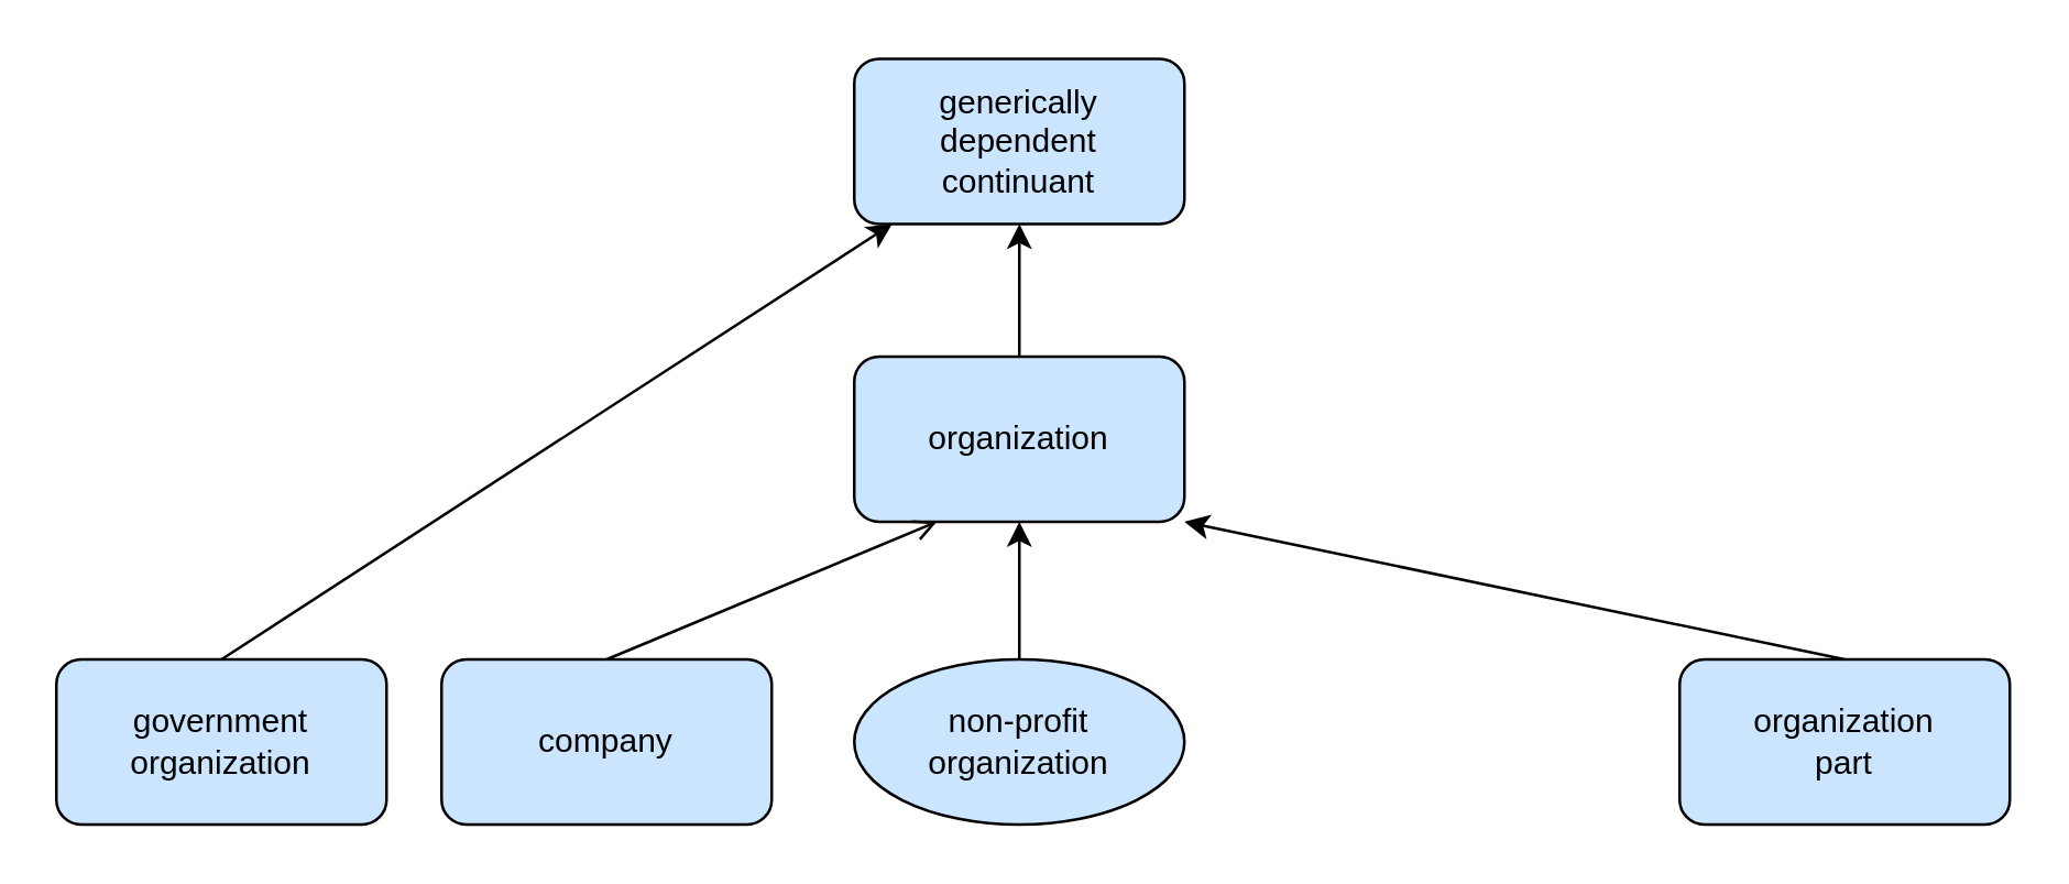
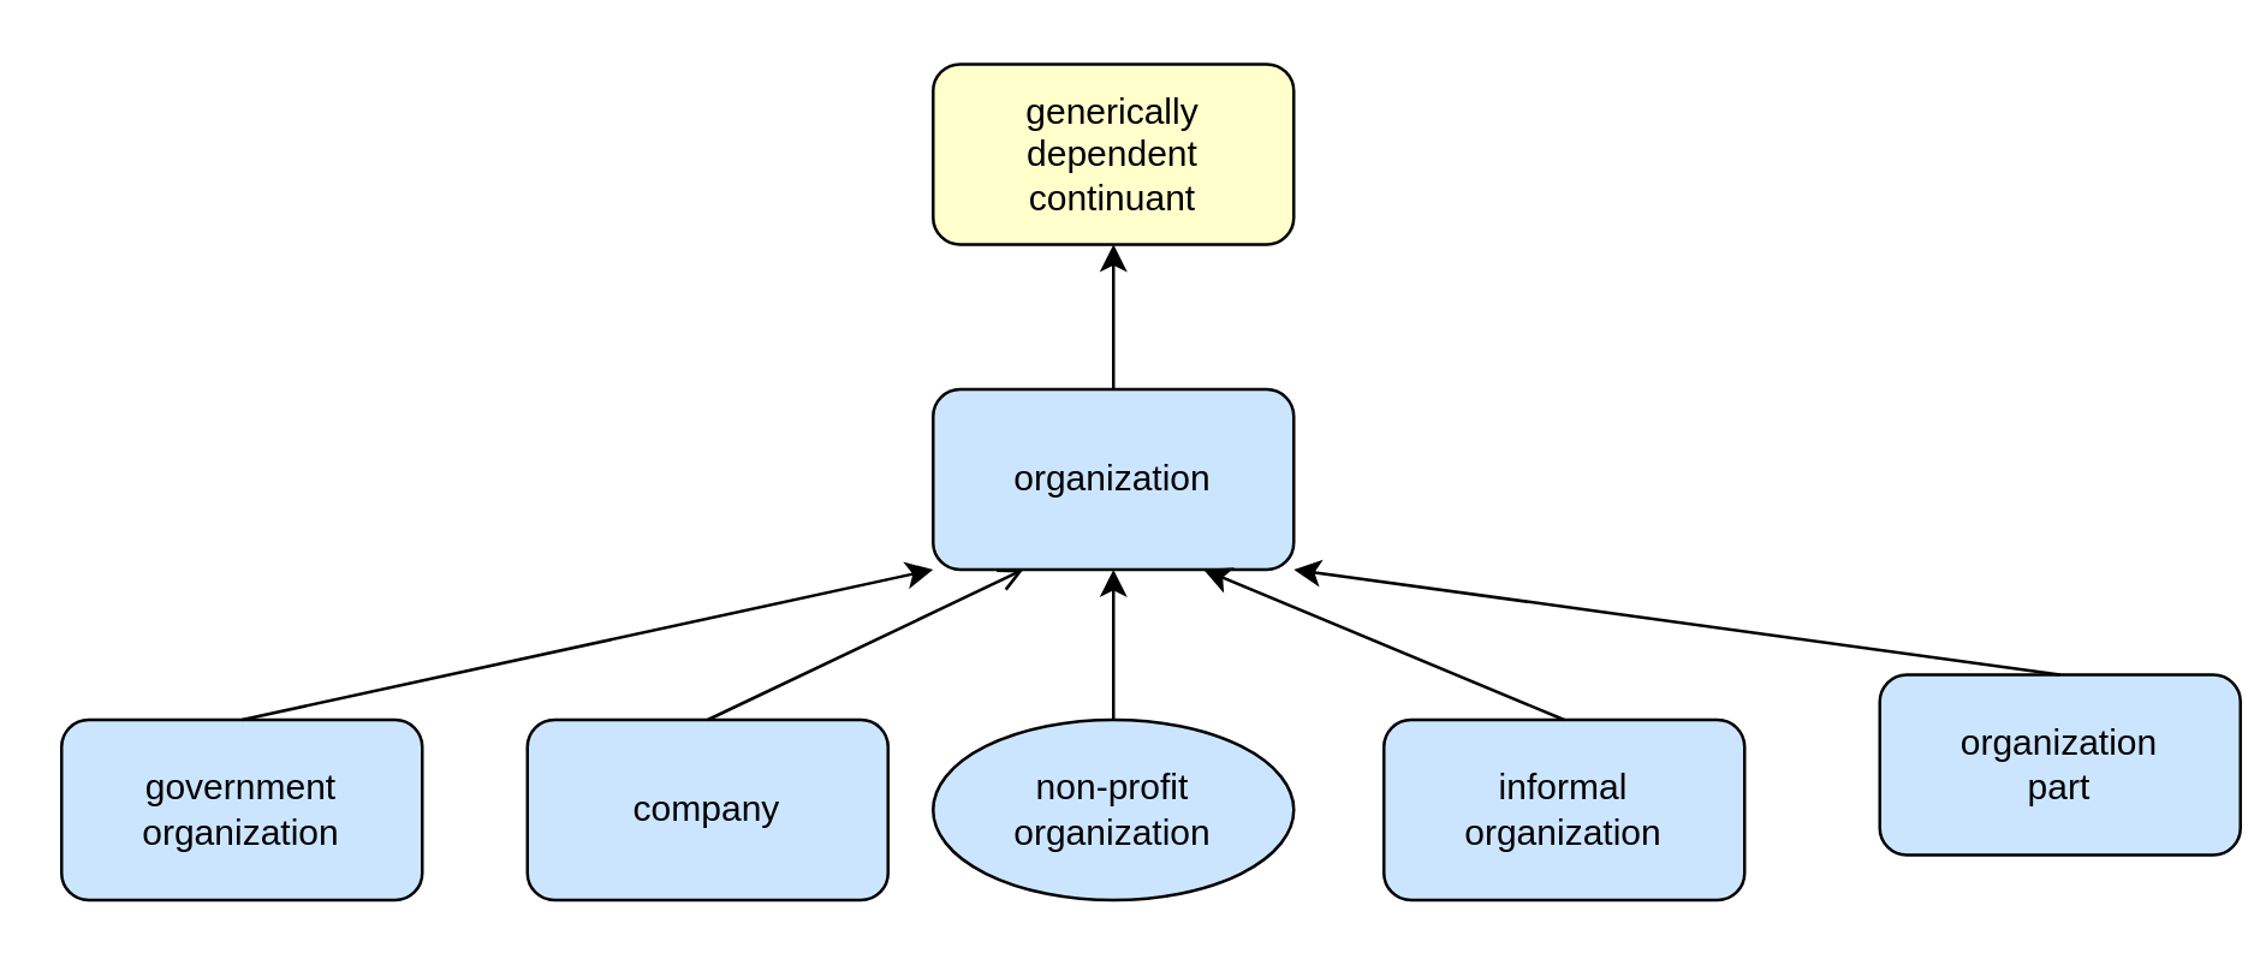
  <mxCell id="0" />
  <mxCell id="1" parent="0" />
- <mxCell id="2" value="&lt;div&gt;generically&lt;/div&gt;&lt;div&gt;dependent&lt;/div&gt;&lt;div&gt;continuant&lt;br&gt;&lt;/div&gt;" style="rounded=1;whiteSpace=wrap;html=1;fillColor=#cce5ff;" parent="1" vertex="1"><mxGeometry x="310" y="20.75" width="120" height="60" as="geometry" /></mxCell>
+ <mxCell id="2" value="&lt;div&gt;generically&lt;/div&gt;&lt;div&gt;dependent&lt;/div&gt;&lt;div&gt;continuant&lt;br&gt;&lt;/div&gt;" style="rounded=1;whiteSpace=wrap;html=1;fillColor=#FFFFCC;" parent="1" vertex="1"><mxGeometry x="310" y="20.75" width="120" height="60" as="geometry" /></mxCell>
  <mxCell id="3" value="organization" style="rounded=1;whiteSpace=wrap;html=1;fillColor=#CCE5FF;" parent="1" vertex="1"><mxGeometry x="310" y="129" width="120" height="60" as="geometry" /></mxCell>
  <mxCell id="4" value="&lt;div&gt;non-profit&lt;/div&gt;&lt;div&gt;organization&lt;br&gt;&lt;/div&gt;" style="ellipse;whiteSpace=wrap;html=1;fillColor=#CCE5FF;" vertex="1" parent="1"><mxGeometry x="310" y="239" width="120" height="60" as="geometry" /></mxCell>
- <mxCell id="5" value="company" style="rounded=1;whiteSpace=wrap;html=1;fillColor=#CCE5FF;" vertex="1" parent="1"><mxGeometry x="160" y="239" width="120" height="60" as="geometry" /></mxCell>
- <mxCell id="7" value="&lt;div&gt;organization&lt;/div&gt;&lt;div&gt;part&lt;br&gt;&lt;/div&gt;" style="rounded=1;whiteSpace=wrap;html=1;fillColor=#CCE5FF;" vertex="1" parent="1"><mxGeometry x="610" y="239" width="120" height="60" as="geometry" /></mxCell>
+ <mxCell id="5" value="company" style="rounded=1;whiteSpace=wrap;html=1;fillColor=#CCE5FF;" vertex="1" parent="1"><mxGeometry x="175" y="239" width="120" height="60" as="geometry" /></mxCell>
+ <mxCell id="6" value="&lt;div&gt;informal&lt;/div&gt;&lt;div&gt;organization&lt;br&gt;&lt;/div&gt;" style="rounded=1;whiteSpace=wrap;html=1;fillColor=#CCE5FF;" vertex="1" parent="1"><mxGeometry x="460" y="239" width="120" height="60" as="geometry" /></mxCell>
+ <mxCell id="7" value="&lt;div&gt;organization&lt;/div&gt;&lt;div&gt;part&lt;br&gt;&lt;/div&gt;" style="rounded=1;whiteSpace=wrap;html=1;fillColor=#CCE5FF;" vertex="1" parent="1"><mxGeometry x="625" y="224" width="120" height="60" as="geometry" /></mxCell>
  <mxCell id="8" value="&lt;div&gt;government&lt;/div&gt;&lt;div&gt;organization&lt;br&gt;&lt;/div&gt;" style="rounded=1;whiteSpace=wrap;html=1;fillColor=#CCE5FF;" vertex="1" parent="1"><mxGeometry x="20" y="239" width="120" height="60" as="geometry" /></mxCell>
  <mxCell id="9" value="" style="endArrow=classic;html=1;exitX=0.5;exitY=0;exitDx=0;exitDy=0;entryX=0.5;entryY=1;entryDx=0;entryDy=0;" edge="1" parent="1" source="4" target="3"><mxGeometry width="50" height="50" relative="1" as="geometry"><mxPoint x="360" y="449" as="sourcePoint" /><mxPoint x="410" y="399" as="targetPoint" /></mxGeometry></mxCell>
  <mxCell id="10" value="" style="endArrow=classic;html=1;entryX=0.5;entryY=1;entryDx=0;entryDy=0;" edge="1" parent="1" target="2"><mxGeometry width="50" height="50" relative="1" as="geometry"><mxPoint x="370" y="129" as="sourcePoint" /><mxPoint x="410" y="399" as="targetPoint" /></mxGeometry></mxCell>
- <mxCell id="11" value="" style="endArrow=classic;html=1;exitX=0.5;exitY=0;exitDx=0;exitDy=0;" edge="1" parent="1" source="8" target="2"><mxGeometry width="50" height="50" relative="1" as="geometry"><mxPoint x="360" y="449" as="sourcePoint" /><mxPoint x="410" y="399" as="targetPoint" /></mxGeometry></mxCell>
+ <mxCell id="11" value="" style="endArrow=classic;html=1;entryX=0;entryY=1;entryDx=0;entryDy=0;exitX=0.5;exitY=0;exitDx=0;exitDy=0;" edge="1" parent="1" source="8" target="3"><mxGeometry width="50" height="50" relative="1" as="geometry"><mxPoint x="360" y="449" as="sourcePoint" /><mxPoint x="410" y="399" as="targetPoint" /></mxGeometry></mxCell>
  <mxCell id="12" value="" style="endArrow=open;html=1;exitX=0.5;exitY=0;exitDx=0;exitDy=0;entryX=0.25;entryY=1;entryDx=0;entryDy=0;" edge="1" parent="1" source="5" target="3"><mxGeometry width="50" height="50" relative="1" as="geometry"><mxPoint x="360" y="449" as="sourcePoint" /><mxPoint x="410" y="399" as="targetPoint" /></mxGeometry></mxCell>
+ <mxCell id="13" value="" style="endArrow=classic;html=1;entryX=0.75;entryY=1;entryDx=0;entryDy=0;exitX=0.5;exitY=0;exitDx=0;exitDy=0;" edge="1" parent="1" source="6" target="3"><mxGeometry width="50" height="50" relative="1" as="geometry"><mxPoint x="360" y="449" as="sourcePoint" /><mxPoint x="410" y="399" as="targetPoint" /></mxGeometry></mxCell>
  <mxCell id="14" value="" style="endArrow=classic;html=1;entryX=1;entryY=1;entryDx=0;entryDy=0;exitX=0.5;exitY=0;exitDx=0;exitDy=0;" edge="1" parent="1" source="7" target="3"><mxGeometry width="50" height="50" relative="1" as="geometry"><mxPoint x="430" y="479" as="sourcePoint" /><mxPoint x="480" y="429" as="targetPoint" /></mxGeometry></mxCell>
